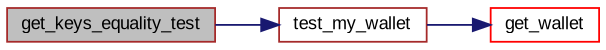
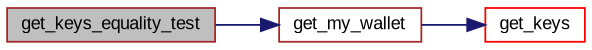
  digraph {
    fontname="Liberation Sans"
    rankdir=LR
    node [color=brown fillcolor=white fontname="Liberation Sans" fontsize=10 shape=record style=filled]
    edge [color=midnightblue fontname="Liberation Sans" fontsize=10 labelfontname=Helvetica labelfontsize=10 style=solid]
    n1 [fillcolor=grey75 fontcolor=black height=0.2 label=get_keys_equality_test width=0.4]
-   n2 [height=0.2 label=test_my_wallet width=0.4]
-   n3 [color=red height=0.2 label=get_wallet width=0.4]
+   n2 [height=0.2 label=get_my_wallet width=0.4]
+   n3 [color=red height=0.2 label=get_keys width=0.4]
    n1 -> n2
    n2 -> n3
  }
